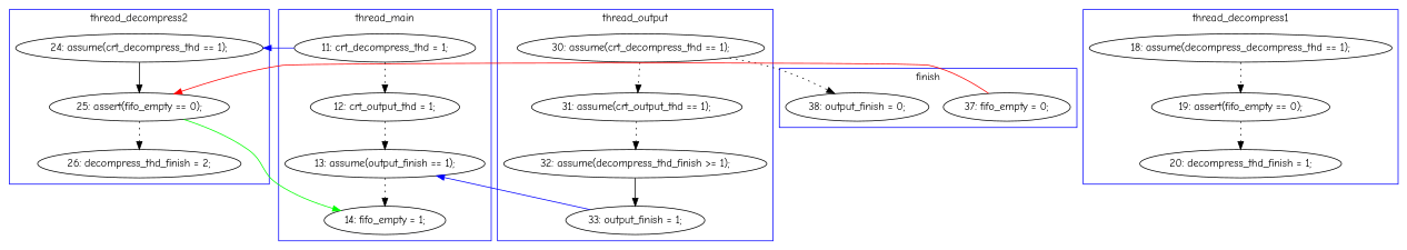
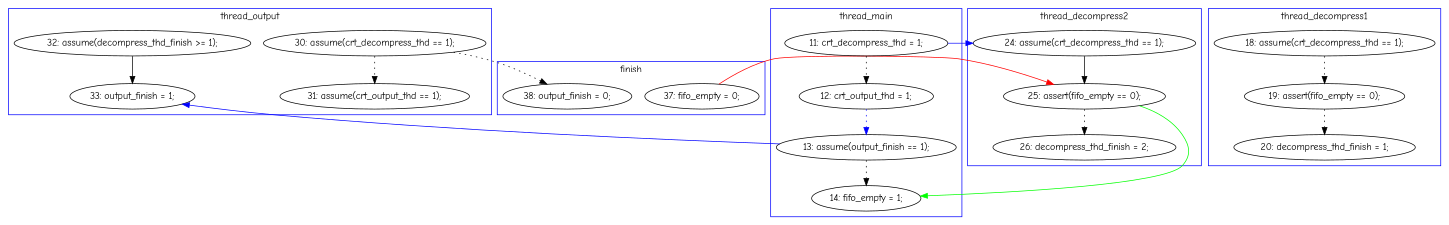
  digraph {
    fontname="Comic Neue"
    node [fontname="Comic Neue"]
    edge [color=black fontname="Comic Neue" style=dotted]
    n1 [label="32: assume(decompress_thd_finish >= 1);"]
    n2 [label="33: output_finish = 1;"]
    n3 [label="30: assume(crt_decompress_thd == 1);"]
    n4 [label="31: assume(crt_output_thd == 1);"]
    n5 [label="25: assert(fifo_empty == 0);"]
    n6 [label="26: decompress_thd_finish = 2;"]
    n7 [label="24: assume(crt_decompress_thd == 1);"]
    n8 [label="37: fifo_empty = 0;"]
    n9 [label="38: output_finish = 0;"]
    n10 [label="19: assert(fifo_empty == 0);"]
    n11 [label="20: decompress_thd_finish = 1;"]
-   n12 [label="18: assume(decompress_decompress_thd == 1);"]
+   n12 [label="18: assume(crt_decompress_thd == 1);"]
    n13 [label="12: crt_output_thd = 1;"]
    n14 [label="13: assume(output_finish == 1);"]
    n15 [label="14: fifo_empty = 1;"]
    n16 [label="11: crt_decompress_thd = 1;"]
    subgraph cluster_1 {
      color=blue
      label=thread_output
      n1
      n2
      n3
      n4
    }
    subgraph cluster_2 {
      color=blue
      label=thread_decompress2
      n5
      n6
      n7
    }
    subgraph cluster_3 {
      color=blue
      label=finish
      n8
      n9
    }
    subgraph cluster_4 {
      color=blue
      label=thread_decompress1
      n10
      n11
      n12
    }
    subgraph cluster_5 {
      color=blue
      label=thread_main
      n13
      n14
      n15
      n16
    }
    n1 -> n2 [style=solid]
-   n2 -> n14 [color=Blue constraint=false style=""]
+   n14 -> n2 [color=Blue constraint=false style=""]
    n3 -> n4
    n3 -> n9
-   n4 -> n1
    n5 -> n6
    n5 -> n15 [color=Green constraint=false style=""]
    n7 -> n5 [style=solid]
    n8 -> n5 [color=Red constraint=false style=""]
    n10 -> n11
    n12 -> n10
-   n13 -> n14
+   n13 -> n14 [color=Blue]
    n14 -> n15
    n16 -> n7 [color=Blue constraint=false style=""]
    n16 -> n13
  }
